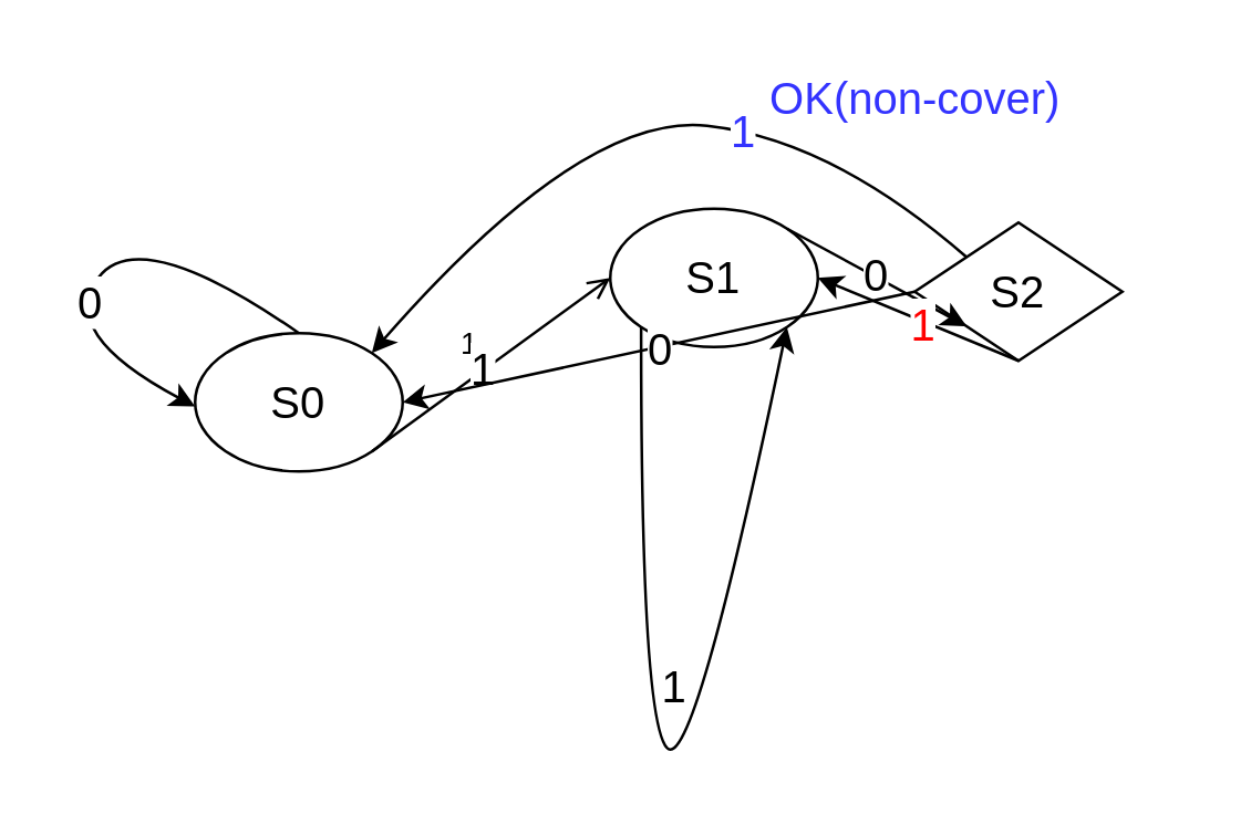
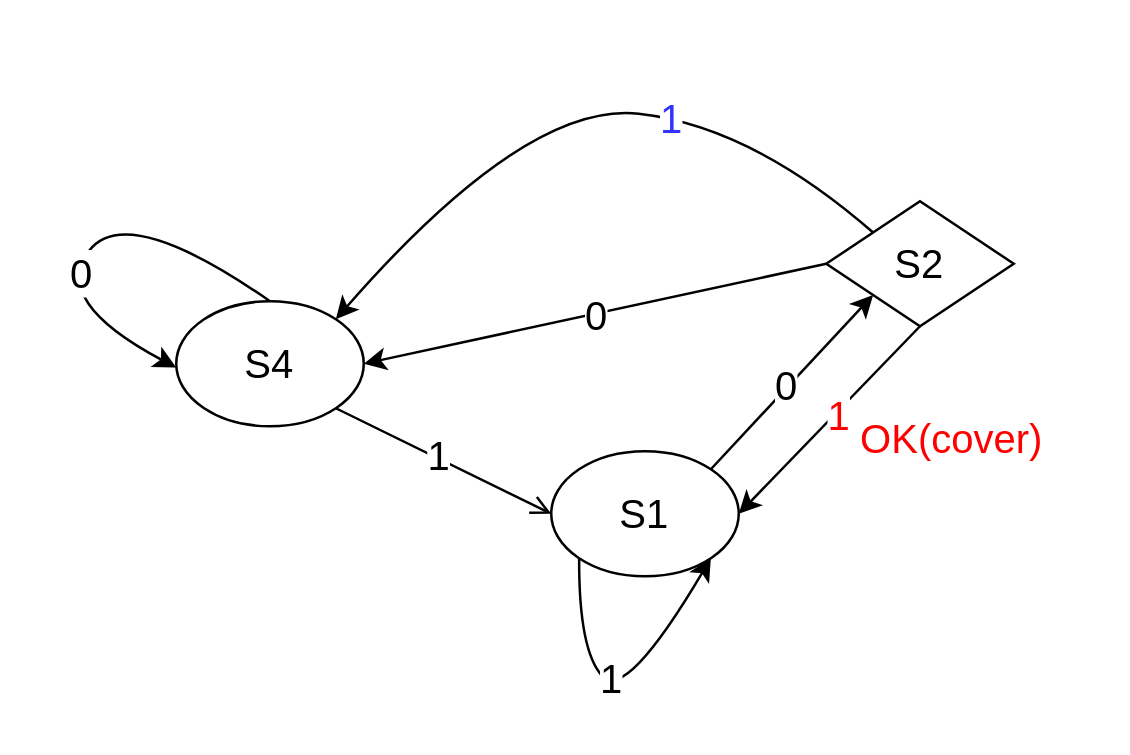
  <mxCell id="0" />
  <mxCell id="1" parent="0" />
- <mxCell id="2" value="&lt;font style=&quot;font-size: 16px;&quot;&gt;S0&lt;/font&gt;" style="ellipse;whiteSpace=wrap;html=1;fontSize=16;" parent="1" vertex="1"><mxGeometry x="70" y="120" width="75" height="50" as="geometry" /></mxCell>
- <mxCell id="3" value="&lt;div style=&quot;font-size: 16px;&quot;&gt;&lt;font style=&quot;font-size: 16px;&quot;&gt;S1&lt;/font&gt;&lt;/div&gt;" style="ellipse;whiteSpace=wrap;html=1;fontSize=16;" parent="1" vertex="1"><mxGeometry x="220" y="75" width="75" height="50" as="geometry" /></mxCell>
+ <mxCell id="2" value="&lt;font style=&quot;font-size: 16px;&quot;&gt;S4&lt;/font&gt;" style="ellipse;whiteSpace=wrap;html=1;fontSize=16;" parent="1" vertex="1"><mxGeometry x="70" y="120" width="75" height="50" as="geometry" /></mxCell>
+ <mxCell id="3" value="&lt;div style=&quot;font-size: 16px;&quot;&gt;&lt;font style=&quot;font-size: 16px;&quot;&gt;S1&lt;/font&gt;&lt;/div&gt;" style="ellipse;whiteSpace=wrap;html=1;fontSize=16;" parent="1" vertex="1"><mxGeometry x="220" y="180" width="75" height="50" as="geometry" /></mxCell>
  <mxCell id="4" value="&lt;div style=&quot;font-size: 16px;&quot;&gt;&lt;font style=&quot;font-size: 16px;&quot;&gt;S2&lt;/font&gt;&lt;/div&gt;" style="rhombus;whiteSpace=wrap;html=1;fontSize=16;" parent="1" vertex="1"><mxGeometry x="330" y="80" width="75" height="50" as="geometry" /></mxCell>
  <mxCell id="5" value="" style="endArrow=open;html=1;rounded=0;exitX=1;exitY=1;exitDx=0;exitDy=0;entryX=0;entryY=0.5;entryDx=0;entryDy=0;fontSize=16;" parent="1" source="2" target="3" edge="1"><mxGeometry relative="1" as="geometry"><mxPoint x="190" y="170" as="sourcePoint" /><mxPoint x="290" y="170" as="targetPoint" /></mxGeometry></mxCell>
  <mxCell id="6" value="1" style="edgeLabel;html=1;align=center;verticalAlign=middle;resizable=0;points=[];" parent="5" vertex="1" connectable="0"><mxGeometry x="0.134" y="5" relative="1" as="geometry"><mxPoint x="-11" as="offset" /></mxGeometry></mxCell>
  <mxCell id="7" value="&lt;div&gt;1&lt;/div&gt;" style="edgeLabel;html=1;align=center;verticalAlign=middle;resizable=0;points=[];fontSize=16;" parent="5" vertex="1" connectable="0"><mxGeometry x="-0.053" y="1" relative="1" as="geometry"><mxPoint as="offset" /></mxGeometry></mxCell>
  <mxCell id="8" value="" style="curved=1;endArrow=classic;html=1;rounded=0;exitX=0;exitY=1;exitDx=0;exitDy=0;entryX=1;entryY=1;entryDx=0;entryDy=0;" parent="1" source="3" target="3" edge="1"><mxGeometry width="50" height="50" relative="1" as="geometry"><mxPoint x="220" y="190" as="sourcePoint" /><mxPoint x="270" y="140" as="targetPoint" /><Array as="points"><mxPoint x="231" y="260" /><mxPoint x="250" y="280" /></Array></mxGeometry></mxCell>
  <mxCell id="9" value="&lt;font style=&quot;font-size: 16px;&quot;&gt;1&lt;/font&gt;" style="edgeLabel;html=1;align=center;verticalAlign=middle;resizable=0;points=[];fontSize=12;" parent="8" vertex="1" connectable="0"><mxGeometry x="0.238" y="2" relative="1" as="geometry"><mxPoint x="-13" y="5" as="offset" /></mxGeometry></mxCell>
  <mxCell id="10" value="" style="endArrow=classic;html=1;rounded=0;exitX=1;exitY=0;exitDx=0;exitDy=0;entryX=0;entryY=1;entryDx=0;entryDy=0;fontSize=16;" parent="1" source="3" target="4" edge="1"><mxGeometry relative="1" as="geometry"><mxPoint x="144" y="173" as="sourcePoint" /><mxPoint x="230" y="215" as="targetPoint" /></mxGeometry></mxCell>
  <mxCell id="11" value="0" style="edgeLabel;html=1;align=center;verticalAlign=middle;resizable=0;points=[];fontSize=16;" parent="10" vertex="1" connectable="0"><mxGeometry x="-0.053" y="1" relative="1" as="geometry"><mxPoint as="offset" /></mxGeometry></mxCell>
  <mxCell id="12" value="" style="endArrow=classic;html=1;rounded=0;exitX=0.5;exitY=1;exitDx=0;exitDy=0;fontSize=16;entryX=1;entryY=0.5;entryDx=0;entryDy=0;" parent="1" source="4" target="3" edge="1"><mxGeometry relative="1" as="geometry"><mxPoint x="294" y="197" as="sourcePoint" /><mxPoint x="350" y="230" as="targetPoint" /></mxGeometry></mxCell>
  <mxCell id="13" value="1" style="edgeLabel;html=1;align=center;verticalAlign=middle;resizable=0;points=[];fontSize=16;fontColor=#FF0000;" parent="12" vertex="1" connectable="0"><mxGeometry x="-0.053" y="1" relative="1" as="geometry"><mxPoint as="offset" /></mxGeometry></mxCell>
+ <mxCell id="14" value="&lt;font color=&quot;#ff0000&quot; style=&quot;font-size: 16px;&quot;&gt;OK(cover)&lt;/font&gt;" style="text;html=1;align=center;verticalAlign=middle;resizable=0;points=[];autosize=1;strokeColor=none;fillColor=none;" parent="1" vertex="1"><mxGeometry x="330" y="160" width="100" height="30" as="geometry" /></mxCell>
  <mxCell id="15" value="" style="curved=1;endArrow=classic;html=1;rounded=0;exitX=0;exitY=0;exitDx=0;exitDy=0;entryX=1;entryY=0;entryDx=0;entryDy=0;" parent="1" source="4" target="2" edge="1"><mxGeometry width="50" height="50" relative="1" as="geometry"><mxPoint x="220" y="190" as="sourcePoint" /><mxPoint x="270" y="140" as="targetPoint" /><Array as="points"><mxPoint x="300" y="50" /><mxPoint x="210" y="40" /></Array></mxGeometry></mxCell>
  <mxCell id="16" value="&lt;font style=&quot;font-size: 16px;&quot;&gt;1&lt;/font&gt;" style="edgeLabel;html=1;align=center;verticalAlign=middle;resizable=0;points=[];fontColor=#3333FF;" parent="15" vertex="1" connectable="0"><mxGeometry x="-0.284" relative="1" as="geometry"><mxPoint as="offset" /></mxGeometry></mxCell>
- <mxCell id="17" value="&lt;font style=&quot;font-size: 16px;&quot;&gt;OK(non-cover)&lt;/font&gt;" style="text;html=1;align=center;verticalAlign=middle;resizable=0;points=[];autosize=1;strokeColor=none;fillColor=none;fontColor=#3333FF;" parent="1" vertex="1"><mxGeometry x="265" y="20" width="130" height="30" as="geometry" /></mxCell>
  <mxCell id="18" value="" style="curved=1;endArrow=classic;html=1;rounded=0;exitX=0.5;exitY=0;exitDx=0;exitDy=0;entryX=1;entryY=1;entryDx=0;entryDy=0;" parent="1" source="2" edge="1"><mxGeometry width="50" height="50" relative="1" as="geometry"><mxPoint x="17" y="146.5" as="sourcePoint" /><mxPoint x="70" y="146.5" as="targetPoint" /><Array as="points"><mxPoint x="50" y="80" /><mxPoint x="20" y="120" /></Array></mxGeometry></mxCell>
  <mxCell id="19" value="&lt;font style=&quot;font-size: 16px;&quot;&gt;0&lt;/font&gt;" style="edgeLabel;html=1;align=center;verticalAlign=middle;resizable=0;points=[];" parent="18" vertex="1" connectable="0"><mxGeometry x="0.176" y="2" relative="1" as="geometry"><mxPoint as="offset" /></mxGeometry></mxCell>
  <mxCell id="20" value="" style="endArrow=classic;html=1;rounded=0;exitX=0;exitY=0.5;exitDx=0;exitDy=0;entryX=1;entryY=0.5;entryDx=0;entryDy=0;" parent="1" source="4" target="2" edge="1"><mxGeometry relative="1" as="geometry"><mxPoint x="190" y="170" as="sourcePoint" /><mxPoint x="290" y="170" as="targetPoint" /></mxGeometry></mxCell>
  <mxCell id="21" value="&lt;font style=&quot;font-size: 16px;&quot;&gt;0&lt;/font&gt;" style="edgeLabel;resizable=0;html=1;align=center;verticalAlign=middle;" parent="20" connectable="0" vertex="1"><mxGeometry relative="1" as="geometry" /></mxCell>
